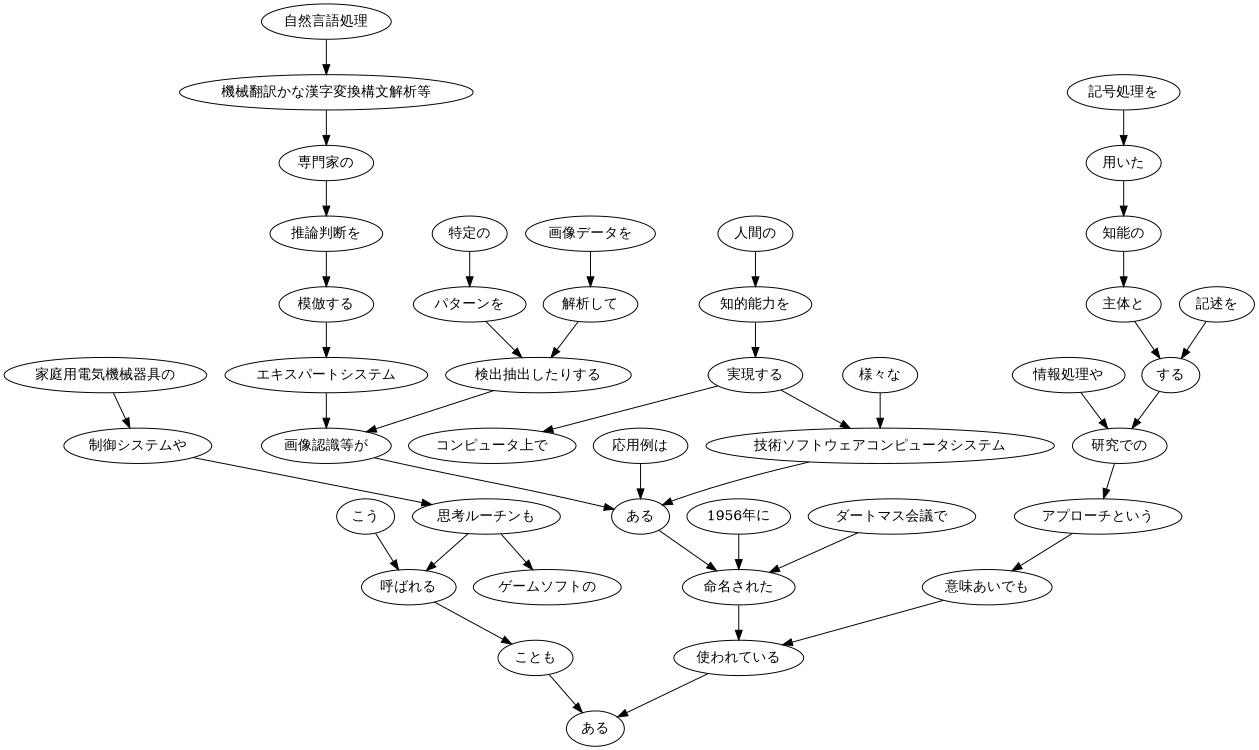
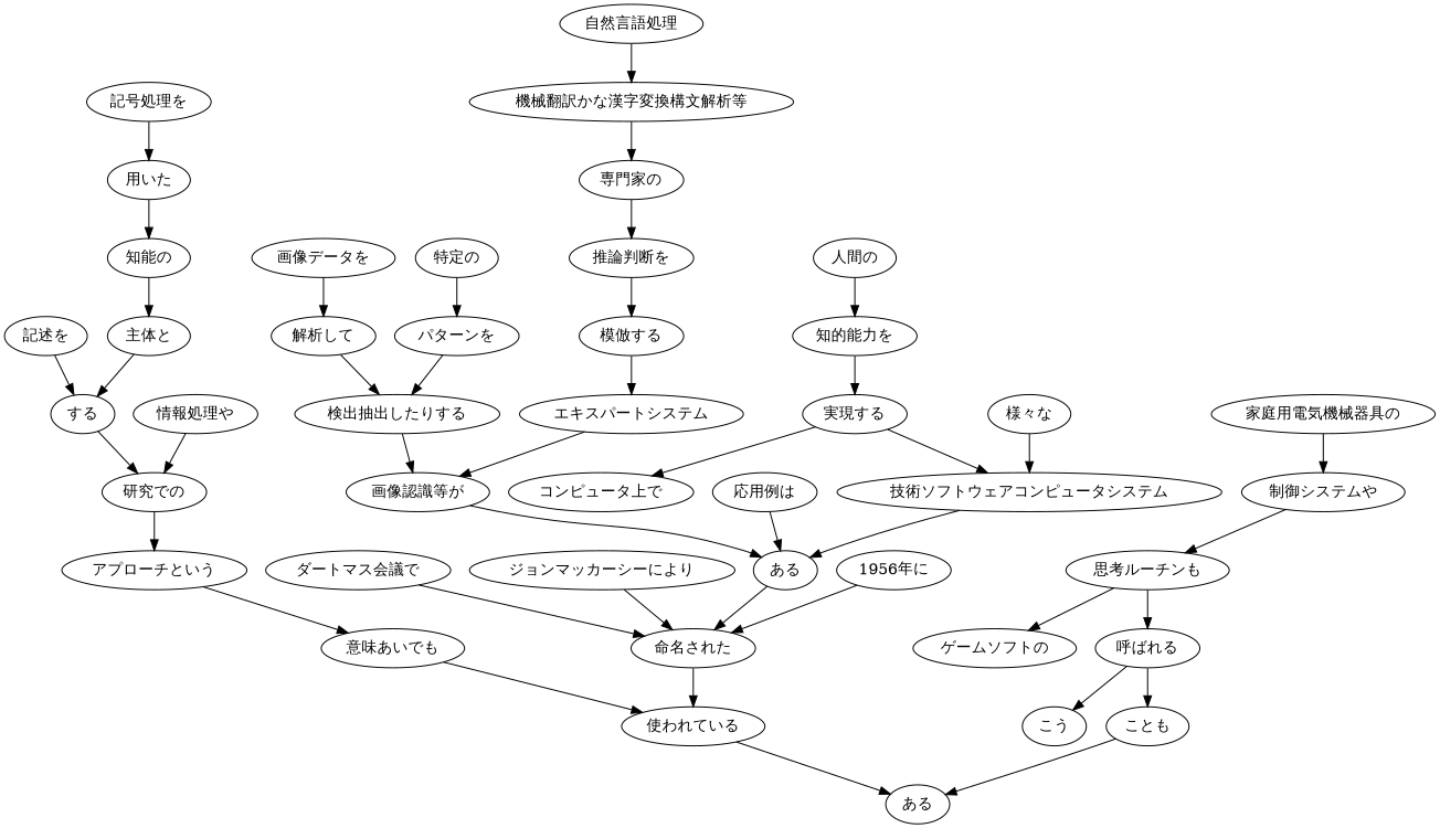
  digraph {
    n1 [label="人間の"]
    n2 [label="知的能力を"]
    n3 [label="実現する"]
    n4 [label="技術ソフトウェアコンピュータシステム"]
    n5 [label="コンピュータ上で"]
    n6 [label="ある"]
    n7 [label="命名された"]
    n8 [label="様々な"]
    n9 [label="使われている"]
    n10 [label="応用例は"]
    n11 [label="自然言語処理"]
    n12 [label="機械翻訳かな漢字変換構文解析等"]
    n13 [label="専門家の"]
    n14 [label="推論判断を"]
    n15 [label="模倣する"]
    n16 [label="エキスパートシステム"]
    n17 [label="画像認識等が"]
    n18 [label="画像データを"]
    n19 [label="解析して"]
    n20 [label="検出抽出したりする"]
    n21 [label="特定の"]
    n22 [label="パターンを"]
    n23 [label="ある"]
    n24 [label="1956年に"]
    n25 [label="ダートマス会議で"]
+   n26 [label="ジョンマッカーシーにより"]
    n27 [label="記号処理を"]
    n28 [label="用いた"]
    n29 [label="知能の"]
    n30 [label="主体と"]
    n31 [label="記述を"]
    n32 [label="する"]
    n33 [label="研究での"]
    n34 [label="アプローチという"]
    n35 [label="意味あいでも"]
    n36 [label="情報処理や"]
    n37 [label="家庭用電気機械器具の"]
    n38 [label="制御システムや"]
    n39 [label="思考ルーチンも"]
    n40 [label="呼ばれる"]
    n41 [label="ゲームソフトの"]
    n42 [label="ことも"]
    n43 [label="こう"]
    n1 -> n2
    n2 -> n3
    n3 -> n4
    n3 -> n5
    n4 -> n6
    n6 -> n7
    n7 -> n9
    n8 -> n4
    n9 -> n23
    n10 -> n6
    n11 -> n12
    n12 -> n13
    n13 -> n14
    n14 -> n15
    n15 -> n16
    n16 -> n17
    n17 -> n6
    n18 -> n19
    n19 -> n20
    n20 -> n17
    n21 -> n22
    n22 -> n20
    n24 -> n7
    n25 -> n7
+   n26 -> n7
    n27 -> n28
    n28 -> n29
    n29 -> n30
    n30 -> n32
    n31 -> n32
    n32 -> n33
    n33 -> n34
    n34 -> n35
    n35 -> n9
    n36 -> n33
    n37 -> n38
    n38 -> n39
    n39 -> n40
    n39 -> n41
    n40 -> n42
    n42 -> n23
-   n43 -> n40
+   n40 -> n43
  }
